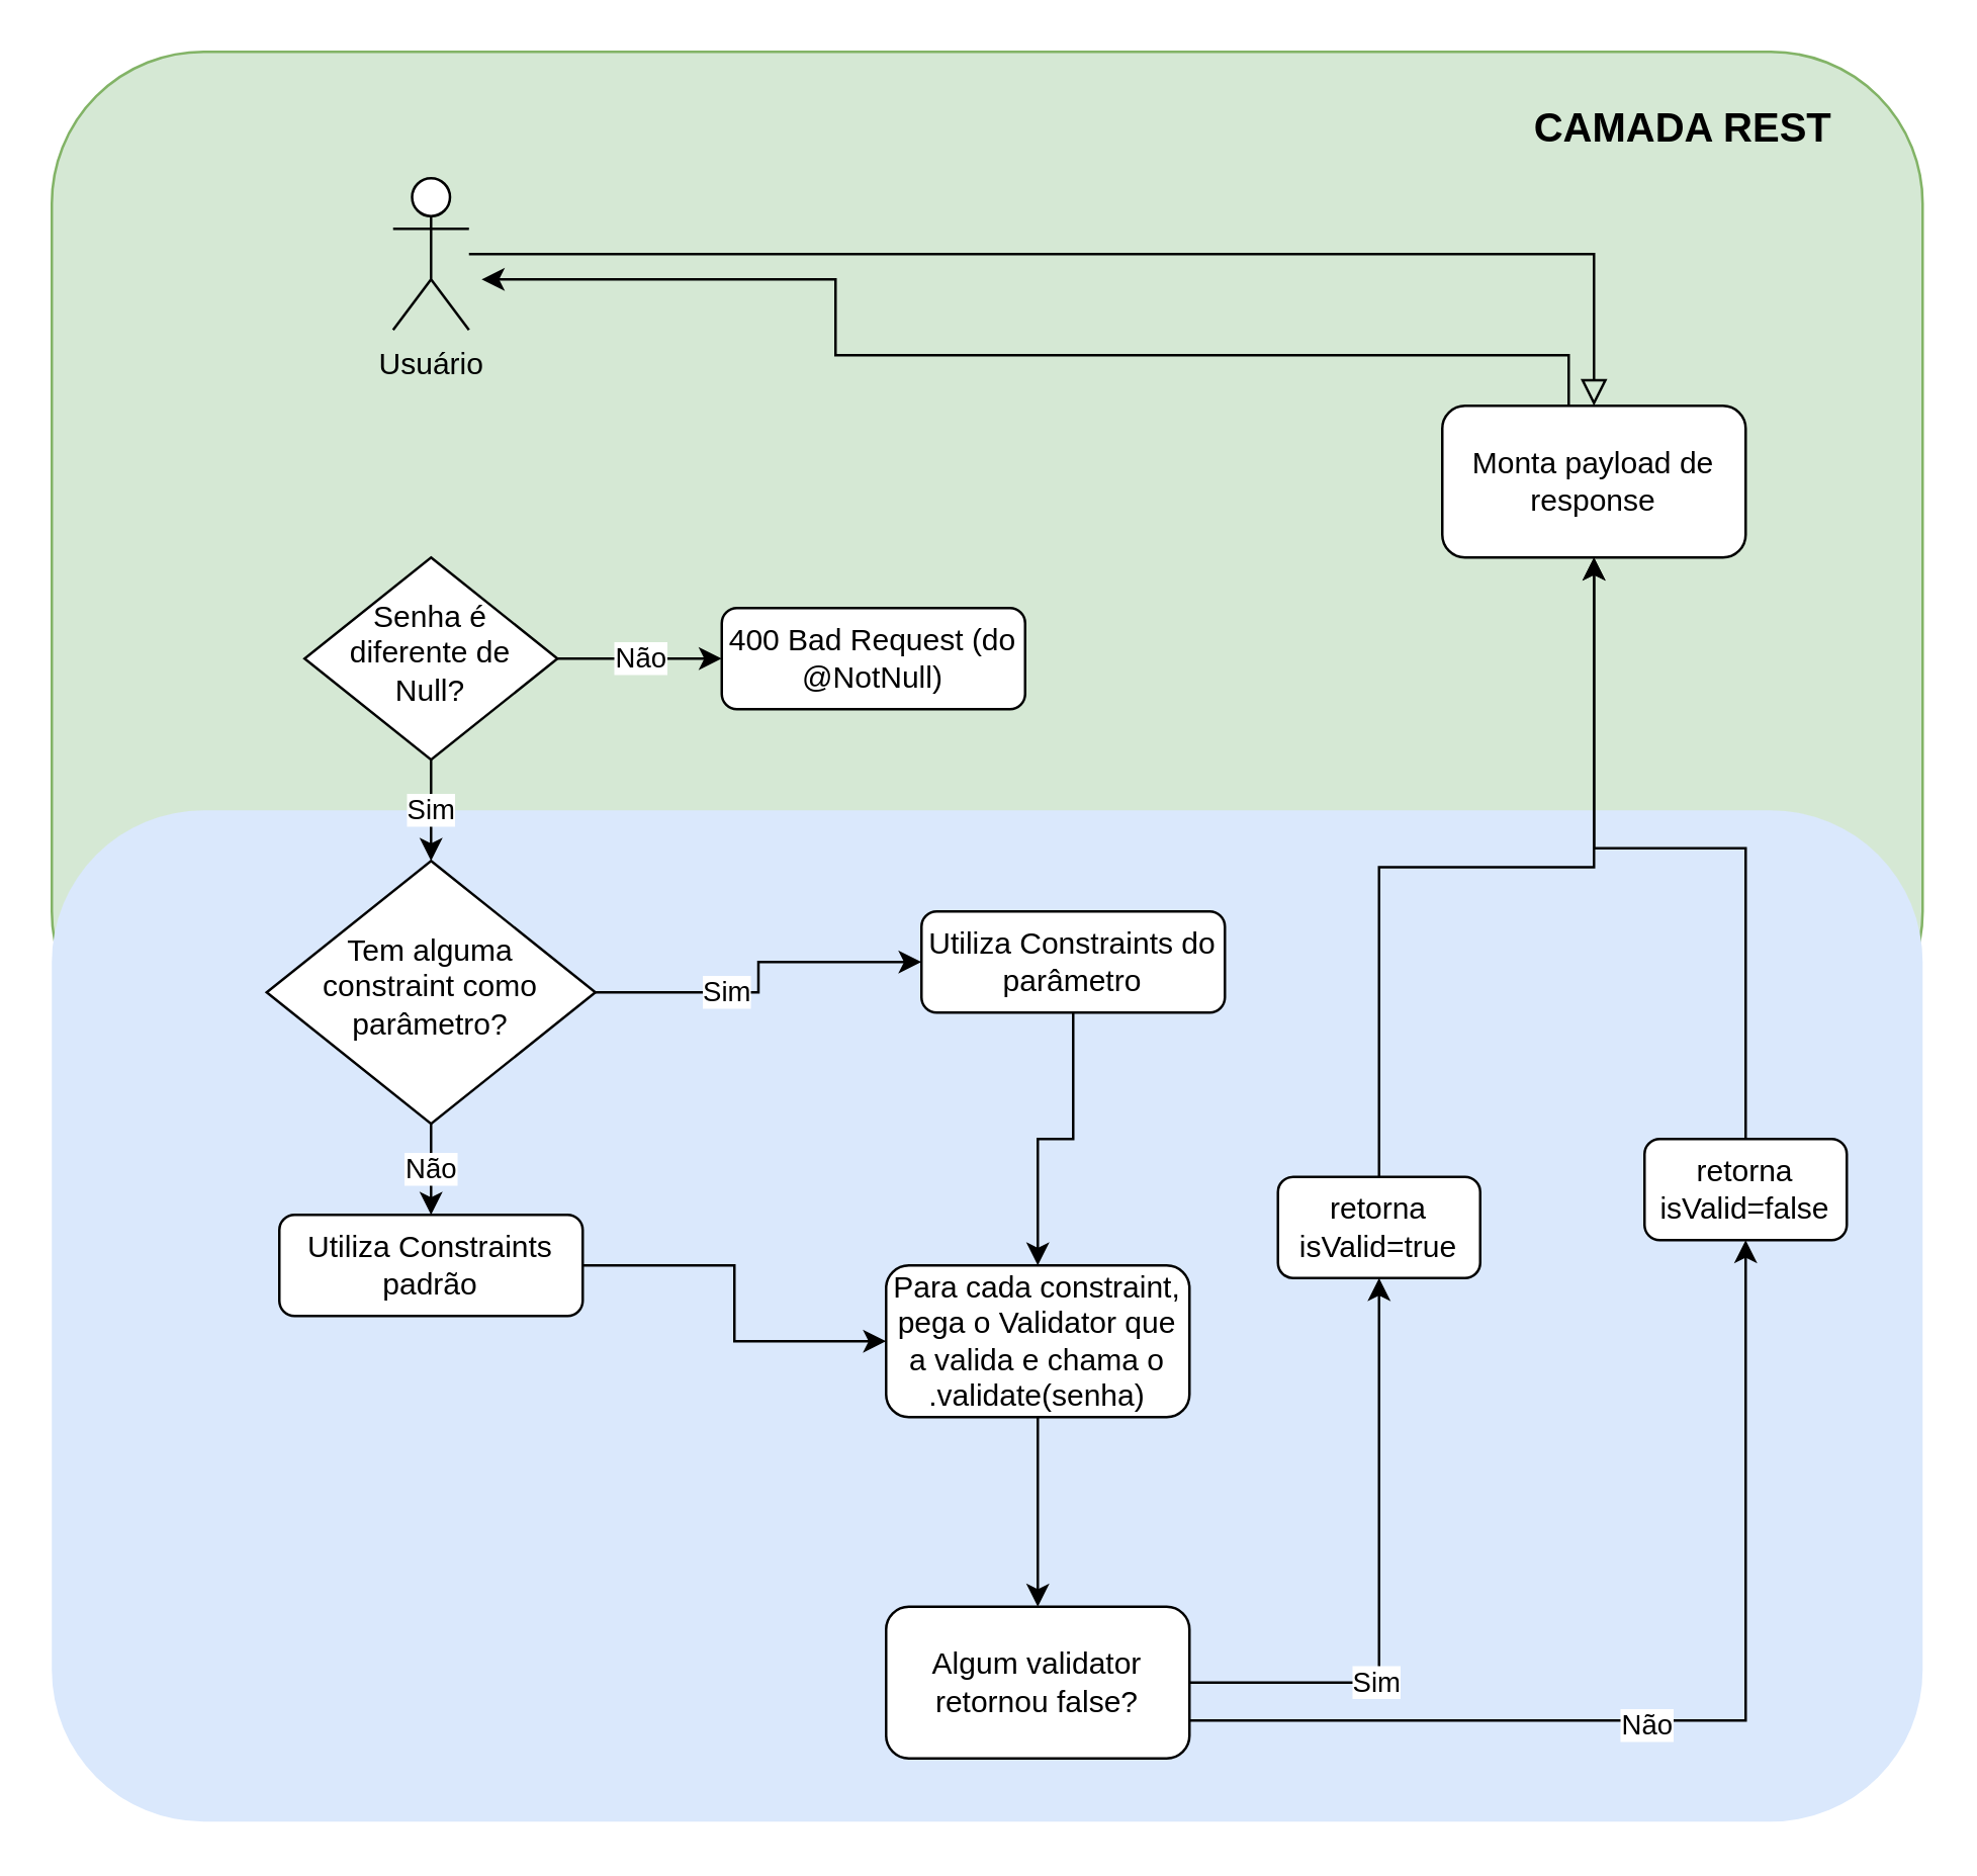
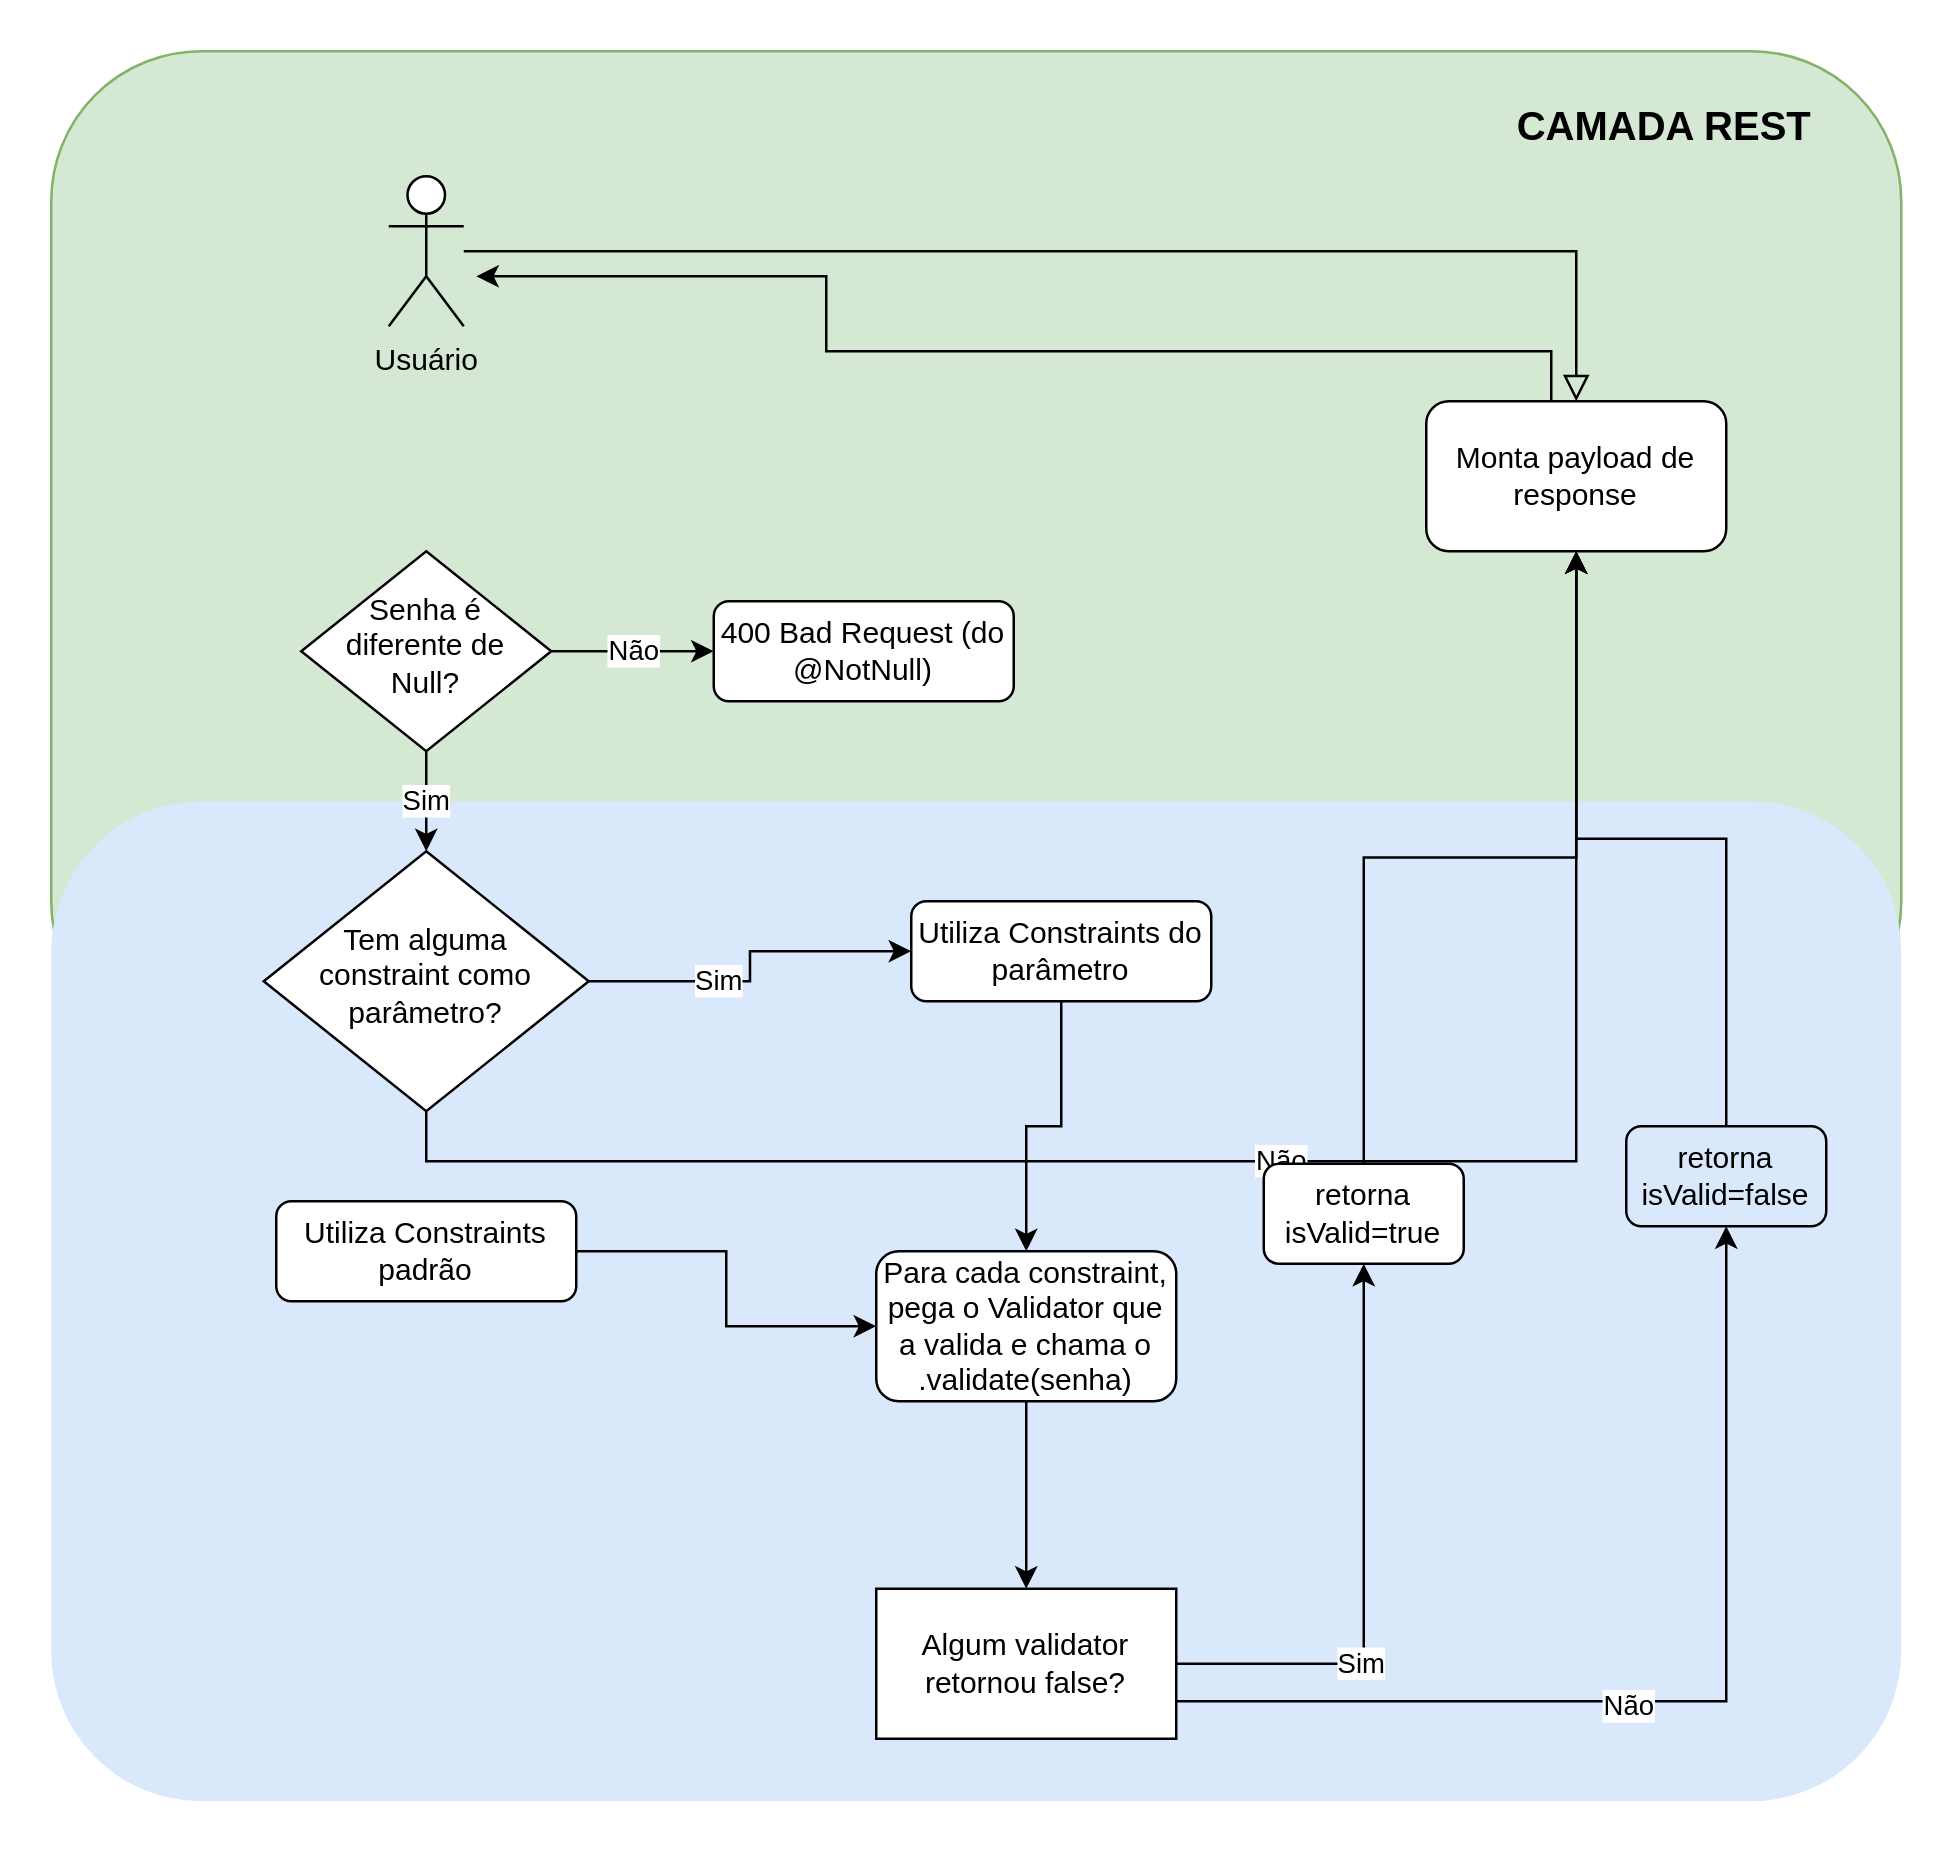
  <mxCell id="0" />
  <mxCell id="1" parent="0" />
  <mxCell id="2" value="" style="rounded=1;whiteSpace=wrap;html=1;fillColor=#d5e8d4;strokeColor=#82b366;" vertex="1" parent="1"><mxGeometry x="20" y="20" width="740" height="400" as="geometry" /></mxCell>
  <mxCell id="3" value="" style="rounded=1;whiteSpace=wrap;html=1;fillColor=#dae8fc;strokeColor=none;" vertex="1" parent="1"><mxGeometry x="20" y="320" width="740" height="400" as="geometry" /></mxCell>
  <mxCell id="4" value="" style="rounded=0;html=1;jettySize=auto;orthogonalLoop=1;fontSize=11;endArrow=block;endFill=0;endSize=8;strokeWidth=1;shadow=0;labelBackgroundColor=none;edgeStyle=orthogonalEdgeStyle;" parent="1" source="17" target="30" edge="1"><mxGeometry relative="1" as="geometry"><mxPoint x="170" y="170" as="sourcePoint" /></mxGeometry></mxCell>
  <mxCell id="5" value="Sim" style="edgeStyle=orthogonalEdgeStyle;rounded=0;orthogonalLoop=1;jettySize=auto;html=1;exitX=0.5;exitY=1;exitDx=0;exitDy=0;entryX=0.5;entryY=0;entryDx=0;entryDy=0;" edge="1" parent="1" source="7" target="12"><mxGeometry relative="1" as="geometry" /></mxCell>
  <mxCell id="6" value="Não" style="edgeStyle=orthogonalEdgeStyle;rounded=0;orthogonalLoop=1;jettySize=auto;html=1;exitX=1;exitY=0.5;exitDx=0;exitDy=0;entryX=0;entryY=0.5;entryDx=0;entryDy=0;" edge="1" parent="1" source="7" target="8"><mxGeometry relative="1" as="geometry" /></mxCell>
  <mxCell id="7" value="Senha é diferente de Null?" style="rhombus;whiteSpace=wrap;html=1;shadow=0;fontFamily=Helvetica;fontSize=12;align=center;strokeWidth=1;spacing=6;spacingTop=-4;" parent="1" vertex="1"><mxGeometry x="120" y="220" width="100" height="80" as="geometry" /></mxCell>
  <mxCell id="8" value="400 Bad Request (do @NotNull)" style="rounded=1;whiteSpace=wrap;html=1;fontSize=12;glass=0;strokeWidth=1;shadow=0;" parent="1" vertex="1"><mxGeometry x="285" y="240" width="120" height="40" as="geometry" /></mxCell>
  <mxCell id="9" style="edgeStyle=orthogonalEdgeStyle;rounded=0;orthogonalLoop=1;jettySize=auto;html=1;exitX=1;exitY=0.5;exitDx=0;exitDy=0;entryX=0;entryY=0.5;entryDx=0;entryDy=0;" edge="1" parent="1" source="12" target="16"><mxGeometry relative="1" as="geometry" /></mxCell>
  <mxCell id="10" value="Sim" style="edgeLabel;html=1;align=center;verticalAlign=middle;resizable=0;points=[];" vertex="1" connectable="0" parent="9"><mxGeometry x="-0.277" y="1" relative="1" as="geometry"><mxPoint as="offset" /></mxGeometry></mxCell>
- <mxCell id="11" value="Não" style="edgeStyle=orthogonalEdgeStyle;rounded=0;orthogonalLoop=1;jettySize=auto;html=1;exitX=0.5;exitY=1;exitDx=0;exitDy=0;entryX=0.5;entryY=0;entryDx=0;entryDy=0;" edge="1" parent="1" source="12" target="14"><mxGeometry relative="1" as="geometry" /></mxCell>
+ <mxCell id="11" value="Não" style="edgeStyle=orthogonalEdgeStyle;rounded=0;orthogonalLoop=1;jettySize=auto;html=1;exitX=0.5;exitY=1;exitDx=0;exitDy=0;" edge="1" parent="1" source="12" target="30"><mxGeometry relative="1" as="geometry" /></mxCell>
  <mxCell id="12" value="Tem alguma constraint como parâmetro?" style="rhombus;whiteSpace=wrap;html=1;shadow=0;fontFamily=Helvetica;fontSize=12;align=center;strokeWidth=1;spacing=6;spacingTop=-4;" parent="1" vertex="1"><mxGeometry x="105" y="340" width="130" height="104" as="geometry" /></mxCell>
  <mxCell id="13" style="edgeStyle=orthogonalEdgeStyle;rounded=0;orthogonalLoop=1;jettySize=auto;html=1;exitX=1;exitY=0.5;exitDx=0;exitDy=0;entryX=0;entryY=0.5;entryDx=0;entryDy=0;" edge="1" parent="1" source="14" target="19"><mxGeometry relative="1" as="geometry" /></mxCell>
  <mxCell id="14" value="Utiliza Constraints padrão" style="rounded=1;whiteSpace=wrap;html=1;fontSize=12;glass=0;strokeWidth=1;shadow=0;" parent="1" vertex="1"><mxGeometry x="110" y="480" width="120" height="40" as="geometry" /></mxCell>
  <mxCell id="15" style="edgeStyle=orthogonalEdgeStyle;rounded=0;orthogonalLoop=1;jettySize=auto;html=1;exitX=0.5;exitY=1;exitDx=0;exitDy=0;entryX=0.5;entryY=0;entryDx=0;entryDy=0;" edge="1" parent="1" source="16" target="19"><mxGeometry relative="1" as="geometry" /></mxCell>
  <mxCell id="16" value="Utiliza Constraints do parâmetro" style="rounded=1;whiteSpace=wrap;html=1;fontSize=12;glass=0;strokeWidth=1;shadow=0;" parent="1" vertex="1"><mxGeometry x="364" y="360" width="120" height="40" as="geometry" /></mxCell>
  <mxCell id="17" value="Usuário&lt;br&gt;" style="shape=umlActor;verticalLabelPosition=bottom;verticalAlign=top;html=1;outlineConnect=0;" vertex="1" parent="1"><mxGeometry x="155" y="70" width="30" height="60" as="geometry" /></mxCell>
  <mxCell id="18" style="edgeStyle=orthogonalEdgeStyle;rounded=0;orthogonalLoop=1;jettySize=auto;html=1;exitX=0.5;exitY=1;exitDx=0;exitDy=0;entryX=0.5;entryY=0;entryDx=0;entryDy=0;" edge="1" parent="1" source="19" target="24"><mxGeometry relative="1" as="geometry" /></mxCell>
  <mxCell id="19" value="Para cada constraint, pega o Validator que a valida e chama o .validate(senha)" style="rounded=1;whiteSpace=wrap;html=1;" vertex="1" parent="1"><mxGeometry x="350" y="500" width="120" height="60" as="geometry" /></mxCell>
  <mxCell id="20" style="edgeStyle=orthogonalEdgeStyle;rounded=0;orthogonalLoop=1;jettySize=auto;html=1;exitX=1;exitY=0.5;exitDx=0;exitDy=0;entryX=0.5;entryY=1;entryDx=0;entryDy=0;" edge="1" parent="1" source="24" target="28"><mxGeometry relative="1" as="geometry"><mxPoint x="580" y="510" as="targetPoint" /></mxGeometry></mxCell>
  <mxCell id="21" value="Sim" style="edgeLabel;html=1;align=center;verticalAlign=middle;resizable=0;points=[];" vertex="1" connectable="0" parent="20"><mxGeometry x="-0.351" y="2" relative="1" as="geometry"><mxPoint as="offset" /></mxGeometry></mxCell>
  <mxCell id="22" style="edgeStyle=orthogonalEdgeStyle;rounded=0;orthogonalLoop=1;jettySize=auto;html=1;exitX=1;exitY=0.75;exitDx=0;exitDy=0;entryX=0.5;entryY=1;entryDx=0;entryDy=0;" edge="1" parent="1" source="24" target="26"><mxGeometry relative="1" as="geometry"><mxPoint x="660" y="510" as="targetPoint" /></mxGeometry></mxCell>
  <mxCell id="23" value="Não" style="edgeLabel;html=1;align=center;verticalAlign=middle;resizable=0;points=[];" vertex="1" connectable="0" parent="22"><mxGeometry x="-0.122" y="-1" relative="1" as="geometry"><mxPoint as="offset" /></mxGeometry></mxCell>
- <mxCell id="24" value="Algum validator retornou false?" style="rounded=1;whiteSpace=wrap;html=1;" vertex="1" parent="1"><mxGeometry x="350" y="635" width="120" height="60" as="geometry" /></mxCell>
+ <mxCell id="24" value="Algum validator retornou false?" style="whiteSpace=wrap;html=1;rounded=0;" vertex="1" parent="1"><mxGeometry x="350" y="635" width="120" height="60" as="geometry" /></mxCell>
  <mxCell id="25" style="edgeStyle=orthogonalEdgeStyle;rounded=0;orthogonalLoop=1;jettySize=auto;html=1;entryX=0.5;entryY=1;entryDx=0;entryDy=0;" edge="1" parent="1" source="26" target="30"><mxGeometry relative="1" as="geometry" /></mxCell>
- <mxCell id="26" value="retorna isValid=false" style="rounded=1;whiteSpace=wrap;html=1;fontSize=12;glass=0;strokeWidth=1;shadow=0;" vertex="1" parent="1"><mxGeometry x="650" y="450" width="80" height="40" as="geometry" /></mxCell>
+ <mxCell id="26" value="retorna isValid=false" style="rounded=1;whiteSpace=wrap;html=1;fontSize=12;glass=0;strokeWidth=1;shadow=0;fillColor=#dae8fc;" vertex="1" parent="1"><mxGeometry x="650" y="450" width="80" height="40" as="geometry" /></mxCell>
  <mxCell id="27" style="edgeStyle=orthogonalEdgeStyle;rounded=0;orthogonalLoop=1;jettySize=auto;html=1;exitX=0.5;exitY=0;exitDx=0;exitDy=0;entryX=0.5;entryY=1;entryDx=0;entryDy=0;" edge="1" parent="1" source="28" target="30"><mxGeometry relative="1" as="geometry" /></mxCell>
  <mxCell id="28" value="retorna isValid=true" style="rounded=1;whiteSpace=wrap;html=1;fontSize=12;glass=0;strokeWidth=1;shadow=0;" vertex="1" parent="1"><mxGeometry x="505" y="465" width="80" height="40" as="geometry" /></mxCell>
  <mxCell id="29" style="edgeStyle=orthogonalEdgeStyle;rounded=0;orthogonalLoop=1;jettySize=auto;html=1;" edge="1" parent="1" source="30"><mxGeometry relative="1" as="geometry"><mxPoint x="190" y="110" as="targetPoint" /><Array as="points"><mxPoint x="620" y="140" /><mxPoint x="330" y="140" /><mxPoint x="330" y="110" /></Array></mxGeometry></mxCell>
  <mxCell id="30" value="Monta payload de response" style="rounded=1;whiteSpace=wrap;html=1;" vertex="1" parent="1"><mxGeometry x="570" y="160" width="120" height="60" as="geometry" /></mxCell>
  <mxCell id="31" value="&lt;b&gt;&lt;font style=&quot;font-size: 16px&quot;&gt;CAMADA REST&lt;/font&gt;&lt;/b&gt;" style="text;html=1;align=center;verticalAlign=middle;resizable=0;points=[];autosize=1;" vertex="1" parent="1"><mxGeometry x="600" y="40" width="130" height="20" as="geometry" /></mxCell>
